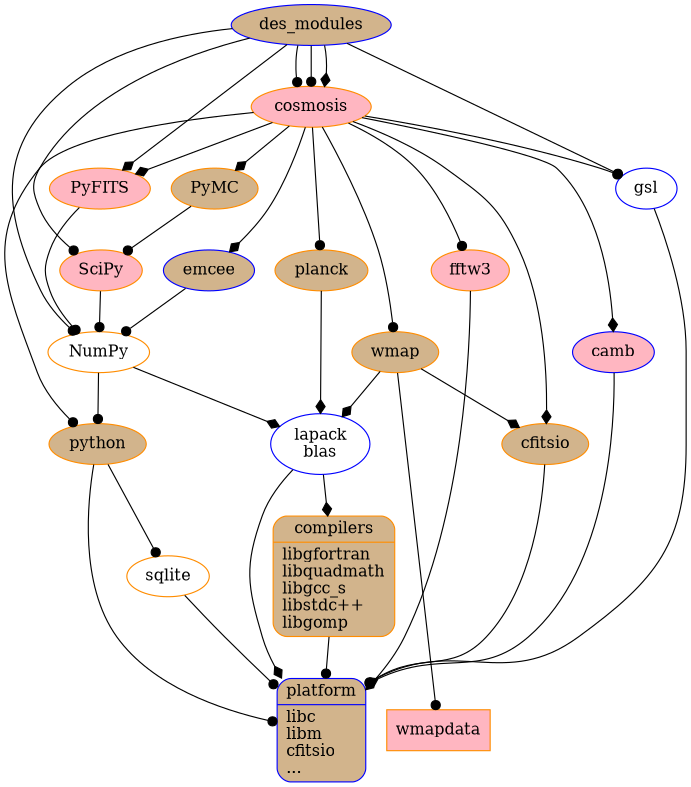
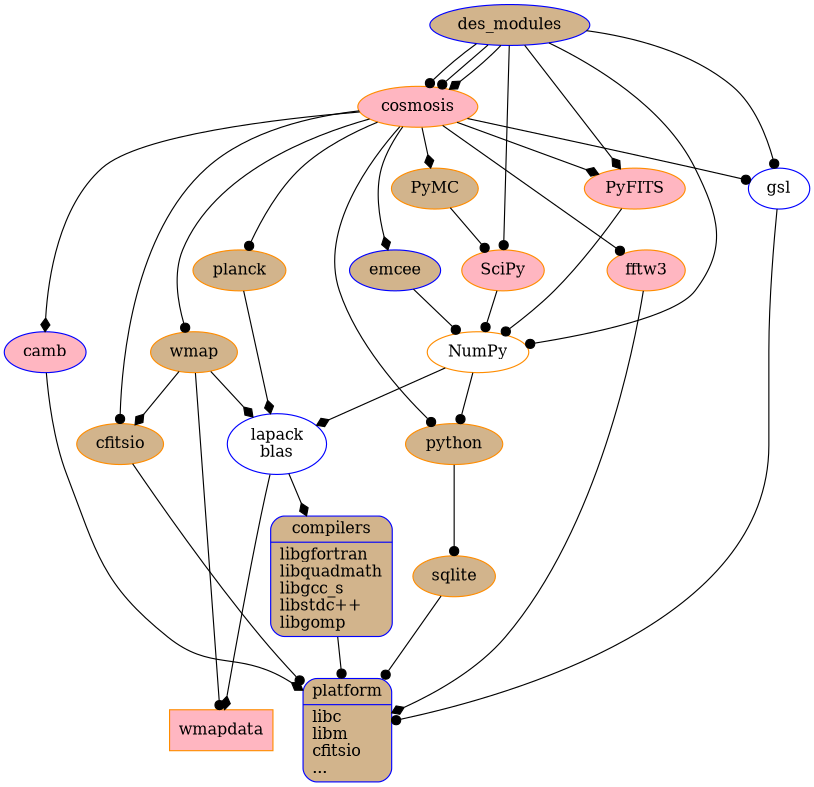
  digraph {
    node [color=darkorange fillcolor=tan style=filled]
    edge [arrowhead=dot]
    n1 [color=blue label="{platform | libc \llibm\lcfitsio\l...\l}" shape=Mrecord]
    n2 [fillcolor=lightpink label=wmapdata shape=box]
-   n3 [label="{compilers | libgfortran\llibquadmath\llibgcc_s\llibstdc++\llibgomp\l}" shape=Mrecord]
-   n4 [fillcolor=white label=sqlite]
+   n3 [color=blue label="{compilers | libgfortran\llibquadmath\llibgcc_s\llibstdc++\llibgomp\l}" shape=Mrecord]
+   n4 [label=sqlite]
    n5 [label=cfitsio]
    n6 [color=blue fillcolor=white label=gsl]
    n7 [fillcolor=lightpink label=fftw3]
    n8 [color=blue fillcolor=white label="lapack\nblas\n"]
    n9 [label=python]
    n10 [label=wmap]
    n11 [color=blue fillcolor=lightpink label=camb]
    planck
    SciPy [fillcolor=lightpink]
    NumPy [fillcolor=white]
    PyFITS [fillcolor=lightpink]
    PyMC
    emcee [color=blue]
    cosmosis [fillcolor=lightpink]
    des_modules [color=blue]
    subgraph sub_1 {
      rank=same
      n1
      n2
    }
    n3 -> n1
    n4 -> n1
    n5 -> n1
    n6 -> n1
    n7 -> n1 [arrowhead=diamond]
-   n8 -> n1 [arrowhead=diamond]
+   n8 -> n2 [arrowhead=diamond]
    n8 -> n3 [arrowhead=diamond]
-   n9 -> n1
    n9 -> n4
    n10 -> n2
    n10 -> n5 [arrowhead=diamond]
    n10 -> n8 [arrowhead=diamond]
    n11 -> n1 [arrowhead=diamond]
    planck -> n8 [arrowhead=diamond]
    SciPy -> NumPy
    NumPy -> n8 [arrowhead=diamond]
    NumPy -> n9
    PyFITS -> NumPy
    PyMC -> SciPy
    emcee -> NumPy
-   cosmosis -> n5 [arrowhead=diamond]
+   cosmosis -> n5
    cosmosis -> n6
    cosmosis -> n7
    cosmosis -> n9
    cosmosis -> n10
    cosmosis -> n11 [arrowhead=diamond]
    cosmosis -> planck
    cosmosis -> PyFITS [arrowhead=diamond]
    cosmosis -> PyMC [arrowhead=diamond]
    cosmosis -> emcee [arrowhead=diamond]
    des_modules -> n6
    des_modules -> SciPy
    des_modules -> NumPy
    des_modules -> PyFITS [arrowhead=diamond]
    des_modules -> cosmosis
    des_modules -> cosmosis
    des_modules -> cosmosis [arrowhead=diamond]
  }
